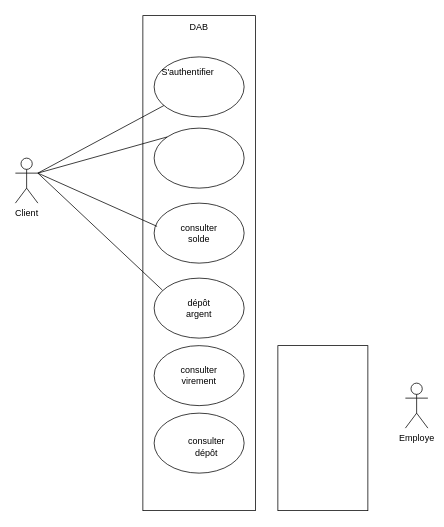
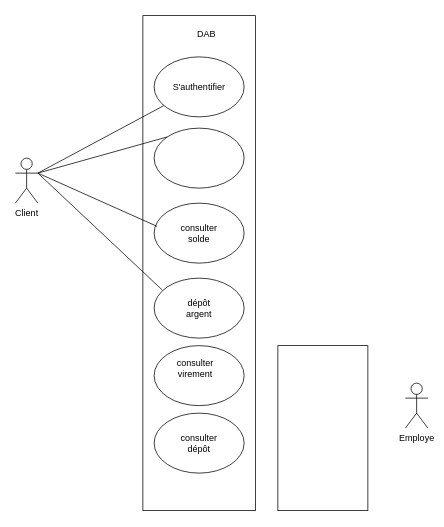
  <mxCell id="0" />
  <mxCell id="1" parent="0" />
  <mxCell id="2" value="" style="rounded=0;whiteSpace=wrap;html=1;" parent="1" vertex="1"><mxGeometry x="190" y="20" width="150" height="660" as="geometry" /></mxCell>
  <mxCell id="3" value="Client" style="shape=umlActor;verticalLabelPosition=bottom;verticalAlign=top;html=1;outlineConnect=0;" parent="1" vertex="1"><mxGeometry x="20" y="210" width="30" height="60" as="geometry" /></mxCell>
  <mxCell id="4" value="" style="ellipse;whiteSpace=wrap;html=1;" parent="1" vertex="1"><mxGeometry x="205" y="170" width="120" height="80" as="geometry" /></mxCell>
  <mxCell id="5" value="" style="ellipse;whiteSpace=wrap;html=1;" parent="1" vertex="1"><mxGeometry x="205" y="270" width="120" height="80" as="geometry" /></mxCell>
  <mxCell id="6" value="" style="ellipse;whiteSpace=wrap;html=1;" parent="1" vertex="1"><mxGeometry x="205" y="370" width="120" height="80" as="geometry" /></mxCell>
  <mxCell id="7" value="consulter solde" style="text;html=1;align=center;verticalAlign=middle;whiteSpace=wrap;rounded=0;" parent="1" vertex="1"><mxGeometry x="235" y="295" width="60" height="30" as="geometry" /></mxCell>
  <mxCell id="8" value="dépôt argent" style="text;html=1;align=center;verticalAlign=middle;whiteSpace=wrap;rounded=0;" parent="1" vertex="1"><mxGeometry x="235" y="395" width="60" height="30" as="geometry" /></mxCell>
- <mxCell id="9" value="DAB" style="text;html=1;align=center;verticalAlign=middle;whiteSpace=wrap;rounded=0;" parent="1" vertex="1"><mxGeometry x="235" y="20" width="60" height="30" as="geometry" /></mxCell>
+ <mxCell id="9" value="DAB" style="text;html=1;align=center;verticalAlign=middle;whiteSpace=wrap;rounded=0;" parent="1" vertex="1"><mxGeometry x="245" y="30" width="60" height="30" as="geometry" /></mxCell>
  <mxCell id="10" value="" style="ellipse;whiteSpace=wrap;html=1;" parent="1" vertex="1"><mxGeometry x="205" y="75" width="120" height="80" as="geometry" /></mxCell>
- <mxCell id="11" value="S'authentifier" style="text;html=1;align=center;verticalAlign=middle;whiteSpace=wrap;rounded=0;" parent="1" vertex="1"><mxGeometry x="220" y="80" width="60" height="30" as="geometry" /></mxCell>
+ <mxCell id="11" value="S'authentifier" style="text;html=1;align=center;verticalAlign=middle;whiteSpace=wrap;rounded=0;" parent="1" vertex="1"><mxGeometry x="235" y="100" width="60" height="30" as="geometry" /></mxCell>
  <mxCell id="12" value="" style="endArrow=none;html=1;rounded=0;exitX=1;exitY=0.333;exitDx=0;exitDy=0;exitPerimeter=0;" parent="1" source="3" target="10" edge="1"><mxGeometry width="50" height="50" relative="1" as="geometry"><mxPoint x="410" y="190" as="sourcePoint" /><mxPoint x="460" y="140" as="targetPoint" /><Array as="points" /></mxGeometry></mxCell>
  <mxCell id="13" value="" style="endArrow=none;html=1;rounded=0;exitX=1;exitY=0.333;exitDx=0;exitDy=0;exitPerimeter=0;entryX=0;entryY=0;entryDx=0;entryDy=0;" parent="1" source="3" target="4" edge="1"><mxGeometry width="50" height="50" relative="1" as="geometry"><mxPoint x="140" y="105" as="sourcePoint" /><mxPoint x="216" y="116" as="targetPoint" /><Array as="points" /></mxGeometry></mxCell>
  <mxCell id="14" value="" style="endArrow=none;html=1;rounded=0;exitX=1;exitY=0.333;exitDx=0;exitDy=0;exitPerimeter=0;entryX=0.092;entryY=0.2;entryDx=0;entryDy=0;entryPerimeter=0;" parent="1" source="3" target="6" edge="1"><mxGeometry width="50" height="50" relative="1" as="geometry"><mxPoint x="150" y="115" as="sourcePoint" /><mxPoint x="226" y="126" as="targetPoint" /><Array as="points" /></mxGeometry></mxCell>
  <mxCell id="15" value="" style="endArrow=none;html=1;rounded=0;exitX=1;exitY=0.333;exitDx=0;exitDy=0;exitPerimeter=0;entryX=0.033;entryY=0.388;entryDx=0;entryDy=0;entryPerimeter=0;" parent="1" source="3" target="5" edge="1"><mxGeometry width="50" height="50" relative="1" as="geometry"><mxPoint x="140" y="180" as="sourcePoint" /><mxPoint x="216" y="191" as="targetPoint" /><Array as="points" /></mxGeometry></mxCell>
  <mxCell id="16" value="Employe" style="shape=umlActor;verticalLabelPosition=bottom;verticalAlign=top;html=1;outlineConnect=0;" vertex="1" parent="1"><mxGeometry x="540" y="510" width="30" height="60" as="geometry" /></mxCell>
  <mxCell id="17" value="" style="ellipse;whiteSpace=wrap;html=1;" vertex="1" parent="1"><mxGeometry x="205" y="460" width="120" height="80" as="geometry" /></mxCell>
- <mxCell id="18" value="consulter virement" style="text;html=1;align=center;verticalAlign=middle;whiteSpace=wrap;rounded=0;" vertex="1" parent="1"><mxGeometry x="235" y="485" width="60" height="30" as="geometry" /></mxCell>
+ <mxCell id="18" value="consulter virement" style="text;html=1;align=center;verticalAlign=middle;whiteSpace=wrap;rounded=0;" vertex="1" parent="1"><mxGeometry x="230" y="475" width="60" height="30" as="geometry" /></mxCell>
  <mxCell id="19" value="" style="ellipse;whiteSpace=wrap;html=1;" vertex="1" parent="1"><mxGeometry x="205" y="550" width="120" height="80" as="geometry" /></mxCell>
- <mxCell id="20" value="consulter dépôt" style="text;html=1;align=center;verticalAlign=middle;whiteSpace=wrap;rounded=0;" vertex="1" parent="1"><mxGeometry x="245" y="580" width="60" height="30" as="geometry" /></mxCell>
+ <mxCell id="20" value="consulter dépôt" style="text;html=1;align=center;verticalAlign=middle;whiteSpace=wrap;rounded=0;" vertex="1" parent="1"><mxGeometry x="235" y="575" width="60" height="30" as="geometry" /></mxCell>
  <mxCell id="21" value="" style="rounded=0;whiteSpace=wrap;html=1;" vertex="1" parent="1"><mxGeometry x="370" y="460" width="120" height="220" as="geometry" /></mxCell>
